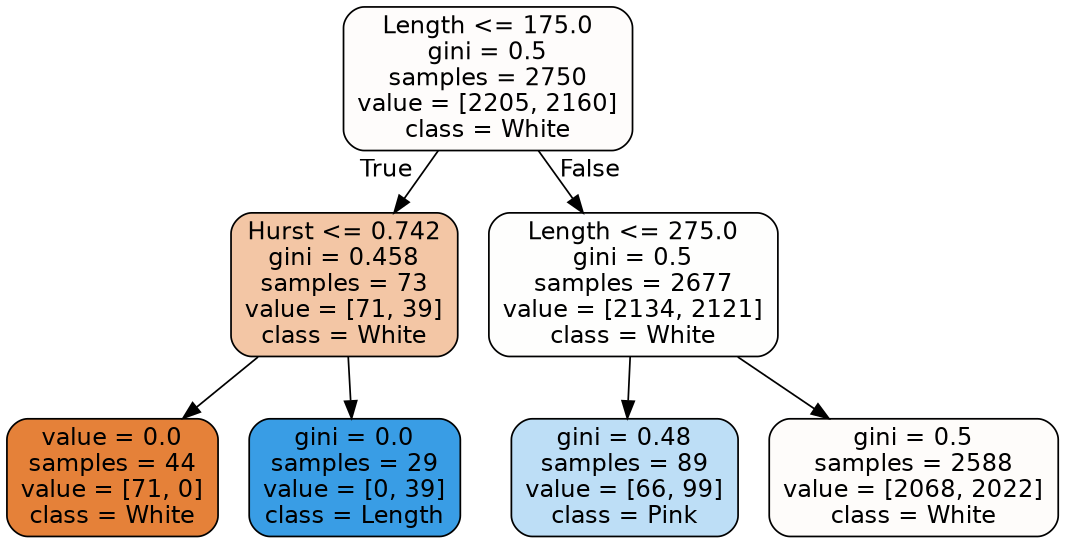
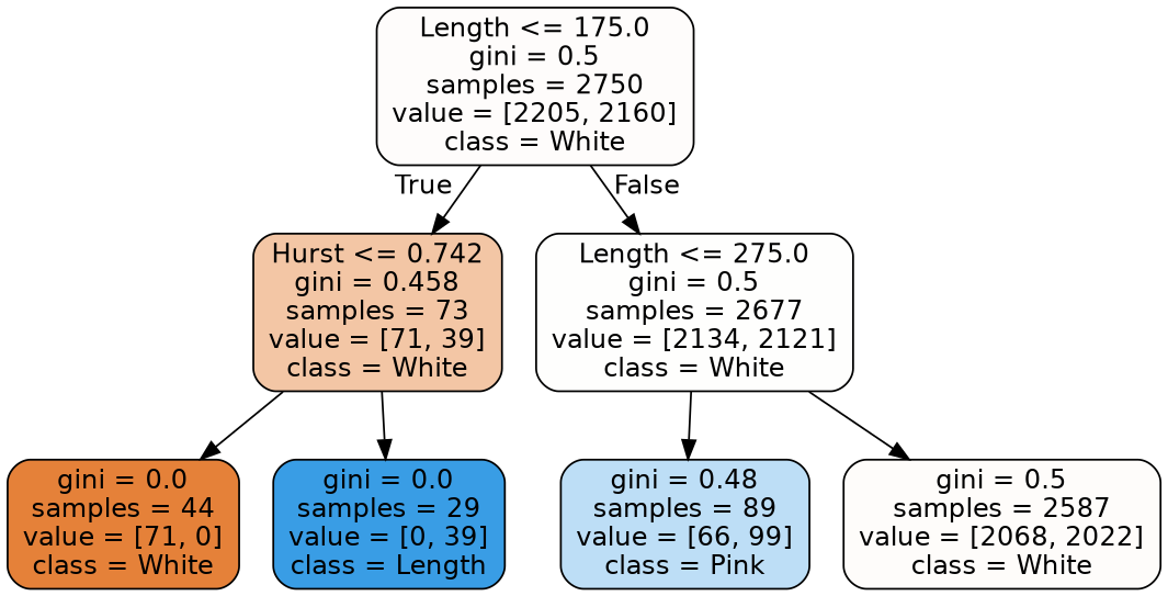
  digraph {
    node [color=black fontname=helvetica shape=box style="filled, rounded"]
    edge [fontname=helvetica]
    n1 [fillcolor="#e5813905" label="Length <= 175.0\ngini = 0.5\nsamples = 2750\nvalue = [2205, 2160]\nclass = White"]
    n2 [fillcolor="#e5813973" label="Hurst <= 0.742\ngini = 0.458\nsamples = 73\nvalue = [71, 39]\nclass = White"]
    n3 [fillcolor="#e5813902" label="Length <= 275.0\ngini = 0.5\nsamples = 2677\nvalue = [2134, 2121]\nclass = White"]
-   n4 [fillcolor="#e58139ff" label="value = 0.0\nsamples = 44\nvalue = [71, 0]\nclass = White"]
+   n4 [fillcolor="#e58139ff" label="gini = 0.0\nsamples = 44\nvalue = [71, 0]\nclass = White"]
    n5 [fillcolor="#399de5ff" label="gini = 0.0\nsamples = 29\nvalue = [0, 39]\nclass = Length"]
    n6 [fillcolor="#399de555" label="gini = 0.48\nsamples = 89\nvalue = [66, 99]\nclass = Pink"]
-   n7 [fillcolor="#e5813906" label="gini = 0.5\nsamples = 2588\nvalue = [2068, 2022]\nclass = White"]
+   n7 [fillcolor="#e5813906" label="gini = 0.5\nsamples = 2587\nvalue = [2068, 2022]\nclass = White"]
    n1 -> n2 [headlabel=True labelangle=45 labeldistance=2.5]
    n1 -> n3 [headlabel=False labelangle=-45 labeldistance=2.5]
    n2 -> n4
    n2 -> n5
    n3 -> n6
    n3 -> n7
  }
